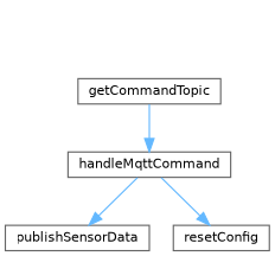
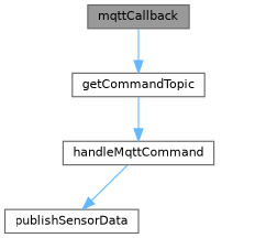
  digraph {
    rankdir=TB
    node [color=grey40 fillcolor=white fontname=Helvetica fontsize=10 shape=box style=filled]
    edge [color=steelblue1 fontname=Helvetica fontsize=10 labelfontname=Helvetica labelfontsize=10 style=solid]
+   n1 [color=gray40 fillcolor=grey60 fontcolor=black height=0.2 label=mqttCallback width=0.4]
    n2 [height=0.2 label=getCommandTopic width=0.4]
    n3 [height=0.2 label=handleMqttCommand width=0.4]
    n4 [height=0.2 label=publishSensorData width=0.4]
-   n5 [height=0.2 label=resetConfig width=0.4]
+   n1 -> n2
    n2 -> n3
    n3 -> n4
-   n3 -> n5
  }
